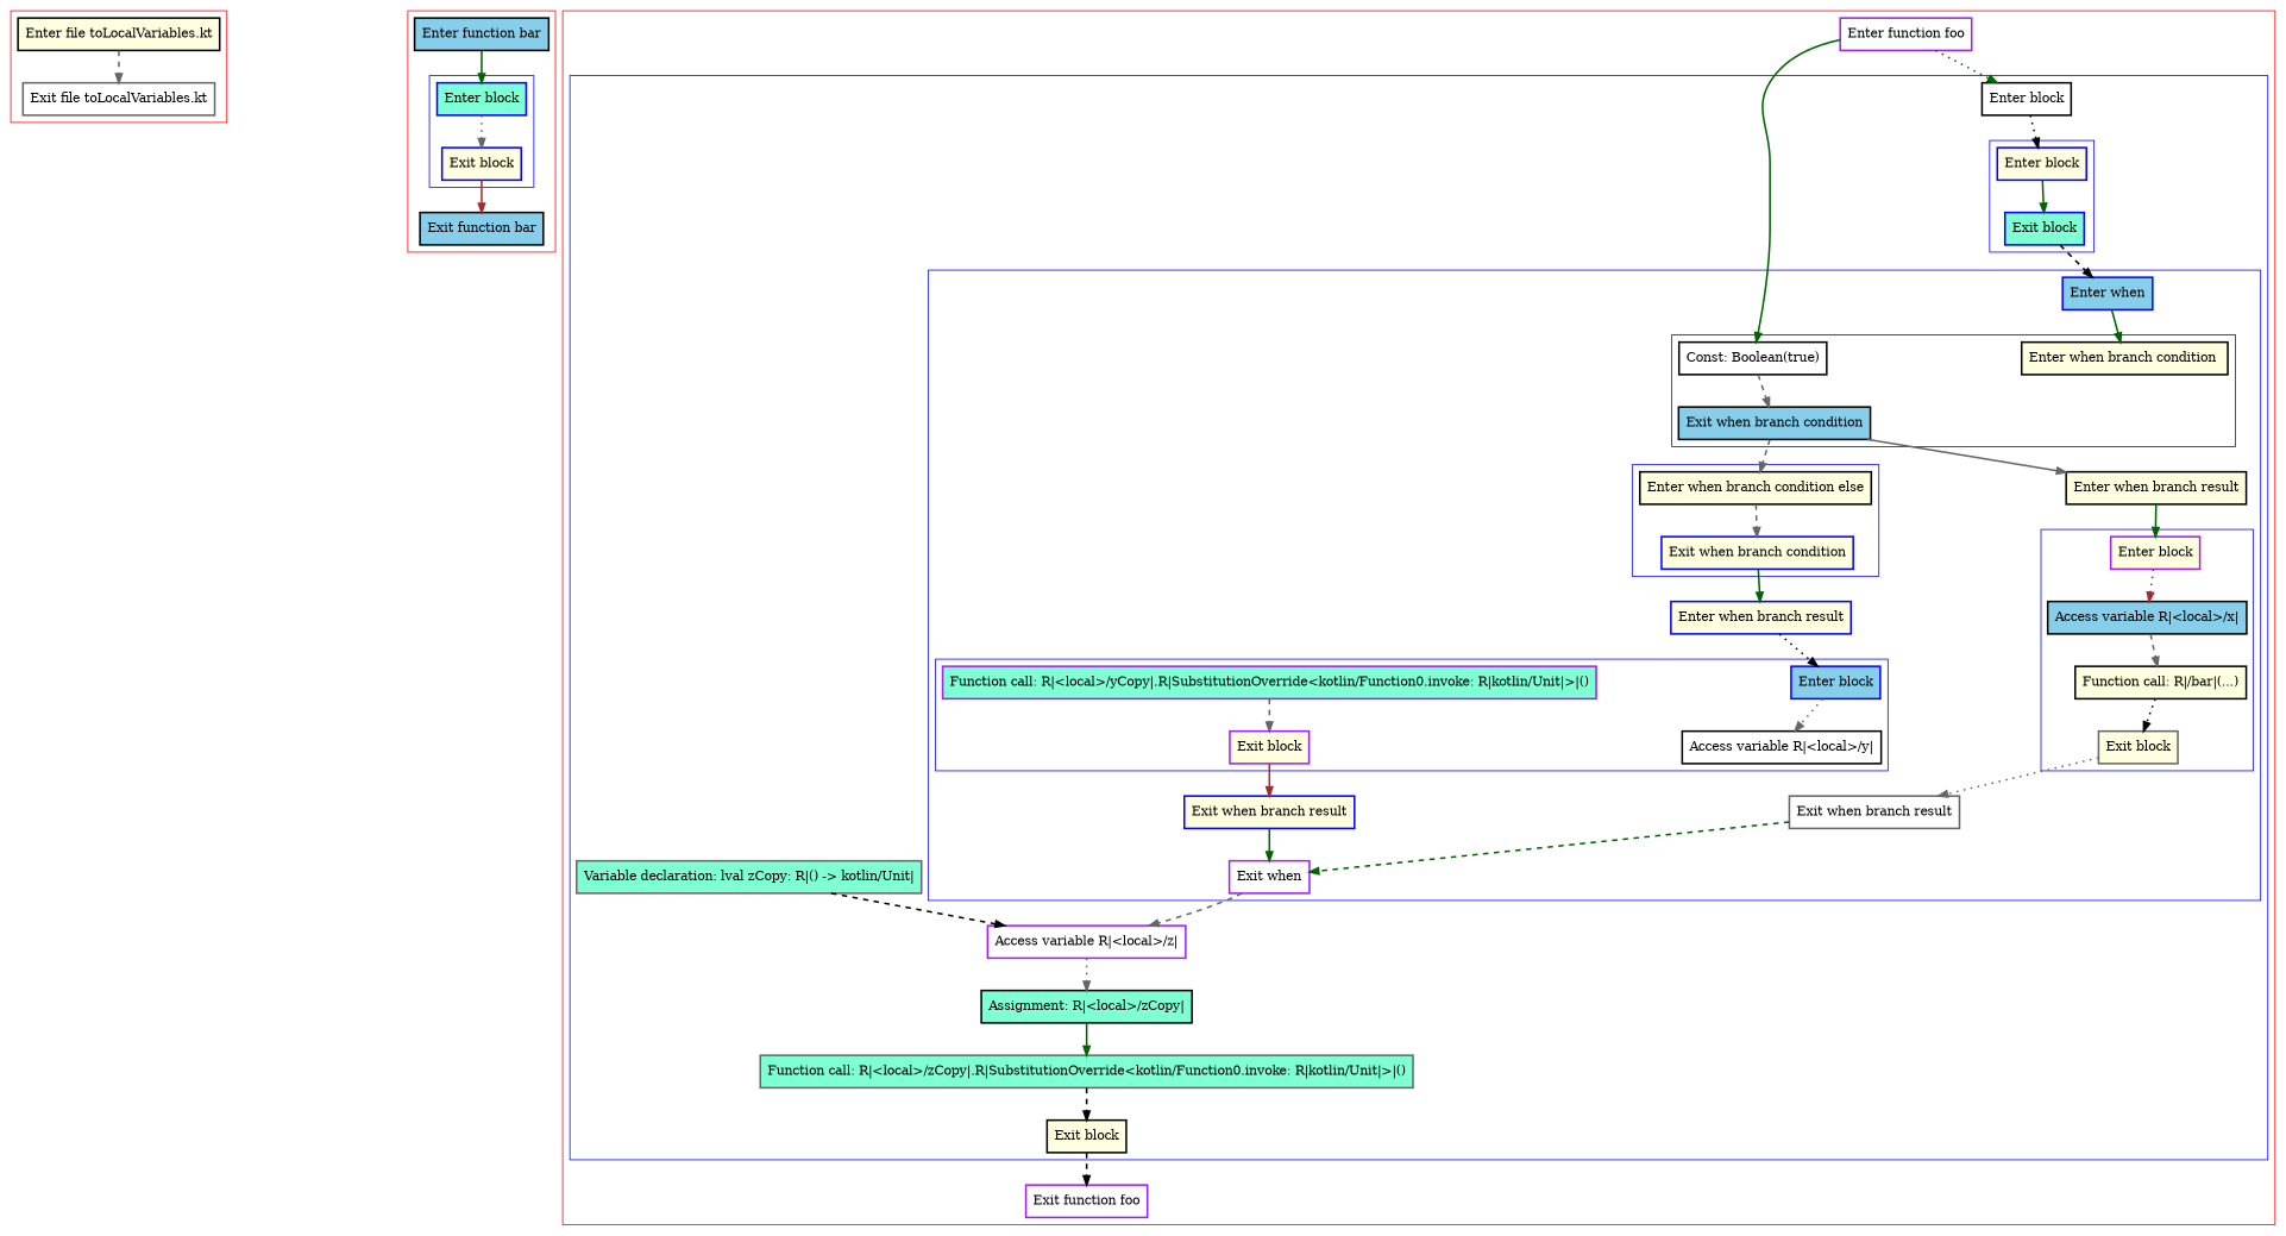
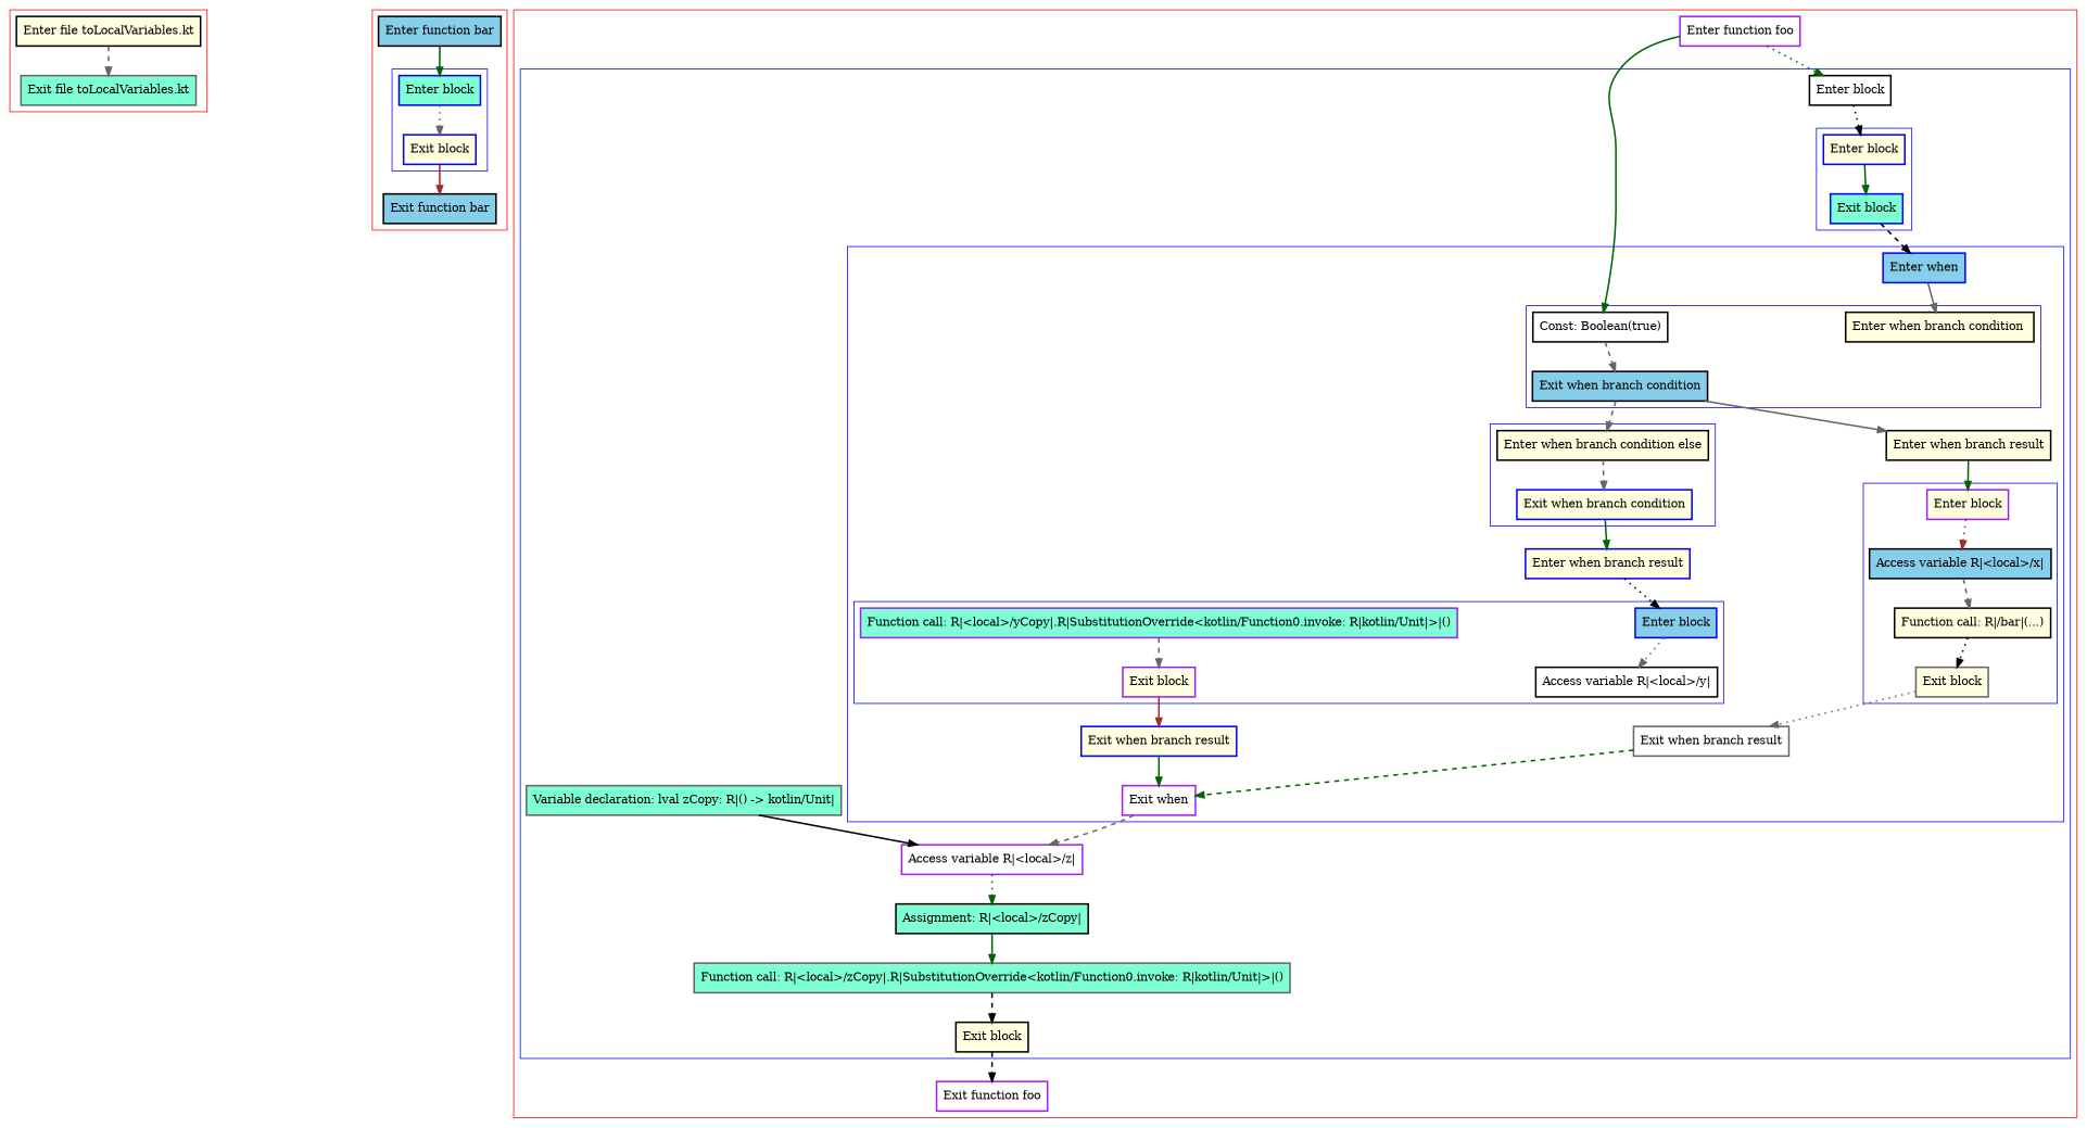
  digraph {
    nodesep=3
    node [color=black fillcolor=lightyellow penwidth=2 shape=box style=filled]
    edge [color=gray40 penwidth=2 style=solid]
    n1 [label="Enter file toLocalVariables.kt"]
-   n2 [color=gray40 fillcolor=white label="Exit file toLocalVariables.kt"]
+   n2 [color=gray40 fillcolor=aquamarine label="Exit file toLocalVariables.kt"]
    n3 [color=blue fillcolor=aquamarine label="Enter block"]
    n4 [color=blue label="Exit block"]
    n5 [fillcolor=skyblue label="Enter function bar"]
    n6 [fillcolor=skyblue label="Exit function bar"]
    n7 [color=blue label="Enter block"]
    n8 [color=blue fillcolor=aquamarine label="Exit block"]
    n9 [label="Enter when branch condition "]
    n10 [fillcolor=white label="Const: Boolean(true)"]
    n11 [fillcolor=skyblue label="Exit when branch condition"]
    n12 [label="Enter when branch condition else"]
    n13 [color=blue label="Exit when branch condition"]
    n14 [color=blue fillcolor=skyblue label="Enter block"]
    n15 [fillcolor=white label="Access variable R|<local>/y|"]
    n16 [color=purple fillcolor=aquamarine label="Function call: R|<local>/yCopy|.R|SubstitutionOverride<kotlin/Function0.invoke: R|kotlin/Unit|>|()"]
    n17 [color=purple label="Exit block"]
    n18 [color=purple label="Enter block"]
    n19 [fillcolor=skyblue label="Access variable R|<local>/x|"]
    n20 [label="Function call: R|/bar|(...)"]
    n21 [color=gray40 label="Exit block"]
    n22 [color=blue fillcolor=skyblue label="Enter when"]
    n23 [color=blue label="Enter when branch result"]
    n24 [color=blue label="Exit when branch result"]
    n25 [label="Enter when branch result"]
    n26 [color=gray40 fillcolor=white label="Exit when branch result"]
    n27 [color=purple fillcolor=white label="Exit when"]
    n28 [fillcolor=white label="Enter block"]
    n29 [color=gray40 fillcolor=aquamarine label="Variable declaration: lval zCopy: R|() -> kotlin/Unit|"]
    n30 [color=purple fillcolor=white label="Access variable R|<local>/z|"]
    n31 [fillcolor=aquamarine label="Assignment: R|<local>/zCopy|"]
    n32 [color=gray40 fillcolor=aquamarine label="Function call: R|<local>/zCopy|.R|SubstitutionOverride<kotlin/Function0.invoke: R|kotlin/Unit|>|()"]
    n33 [label="Exit block"]
    n34 [color=purple fillcolor=white label="Enter function foo"]
    n35 [color=purple fillcolor=white label="Exit function foo"]
    subgraph cluster_1 {
      color=red
      n1
      n2
    }
    subgraph cluster_2 {
      color=red
      n5
      n6
      subgraph cluster_3 {
        color=blue
        n3
        n4
      }
    }
    subgraph cluster_4 {
      color=red
      n34
      n35
      subgraph cluster_5 {
        color=blue
        n28
        n29
        n30
        n31
        n32
        n33
        subgraph cluster_6 {
          color=blue
          n7
          n8
        }
        subgraph cluster_7 {
          color=blue
          n22
          n23
          n24
          n25
          n26
          n27
          subgraph cluster_8 {
            color=blue
            n9
            n10
            n11
          }
          subgraph cluster_9 {
            color=blue
            n12
            n13
          }
          subgraph cluster_10 {
            color=blue
            n14
            n15
            n16
            n17
          }
          subgraph cluster_11 {
            color=blue
            n18
            n19
            n20
            n21
          }
        }
      }
    }
    n1 -> n2 [style=dashed]
    n3 -> n4 [style=dotted]
    n4 -> n6 [color=brown]
    n5 -> n3 [color=darkgreen]
    n7 -> n8 [color=darkgreen]
    n8 -> n22 [color=black style=dashed]
    n10 -> n11 [style=dashed]
    n11 -> n12 [style=dashed]
    n11 -> n25
    n12 -> n13 [style=dashed]
    n13 -> n23 [color=darkgreen]
    n14 -> n15 [style=dotted]
    n16 -> n17 [style=dashed]
    n17 -> n24 [color=brown]
    n18 -> n19 [color=brown style=dotted]
    n19 -> n20 [style=dashed]
    n20 -> n21 [color=black style=dotted]
    n21 -> n26 [style=dotted]
-   n22 -> n9 [color=darkgreen]
+   n22 -> n9
    n23 -> n14 [color=black style=dotted]
    n24 -> n27 [color=darkgreen]
    n25 -> n18 [color=darkgreen]
    n26 -> n27 [color=darkgreen style=dashed]
    n27 -> n30 [style=dashed]
    n28 -> n7 [color=black style=dotted]
-   n29 -> n30 [color=black style=dashed]
-   n30 -> n31 [style=dotted]
+   n29 -> n30 [color=black]
+   n30 -> n31 [color=darkgreen style=dotted]
    n31 -> n32 [color=darkgreen]
    n32 -> n33 [color=black style=dashed]
    n33 -> n35 [color=black style=dashed]
    n34 -> n10 [color=darkgreen]
    n34 -> n28 [color=darkgreen style=dotted]
  }
